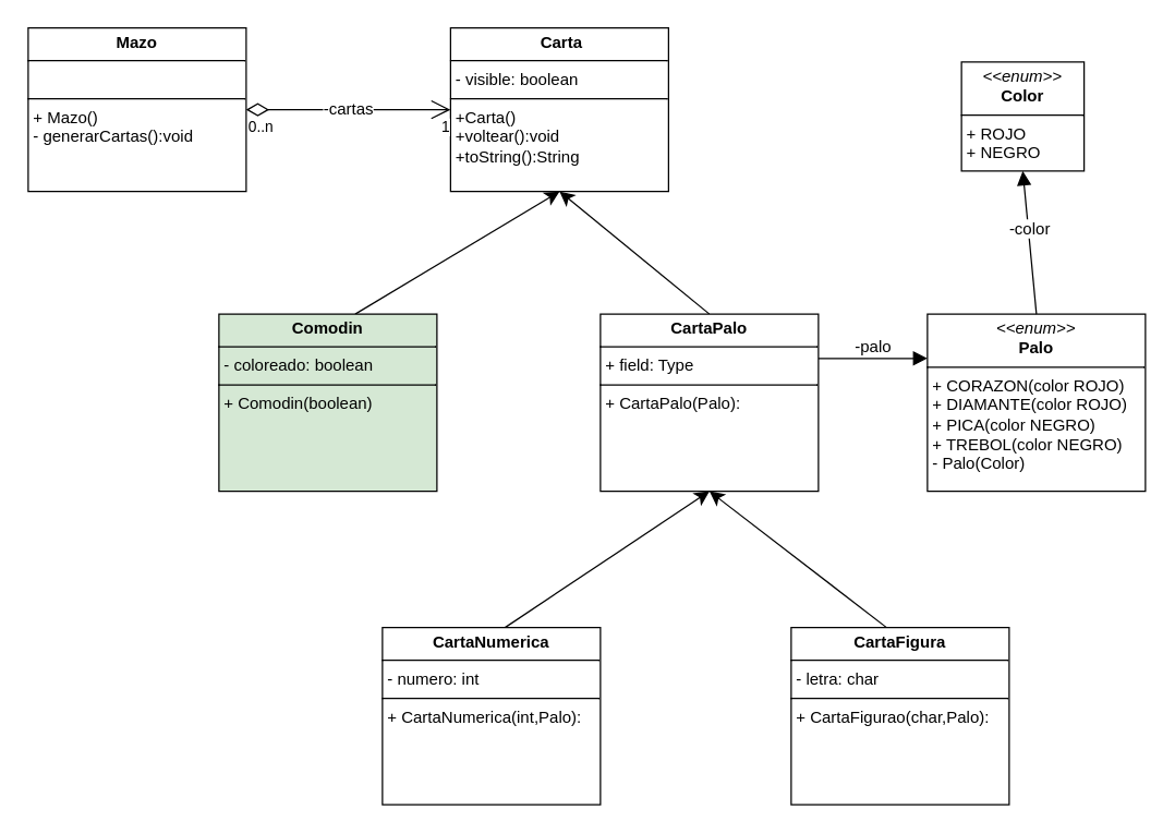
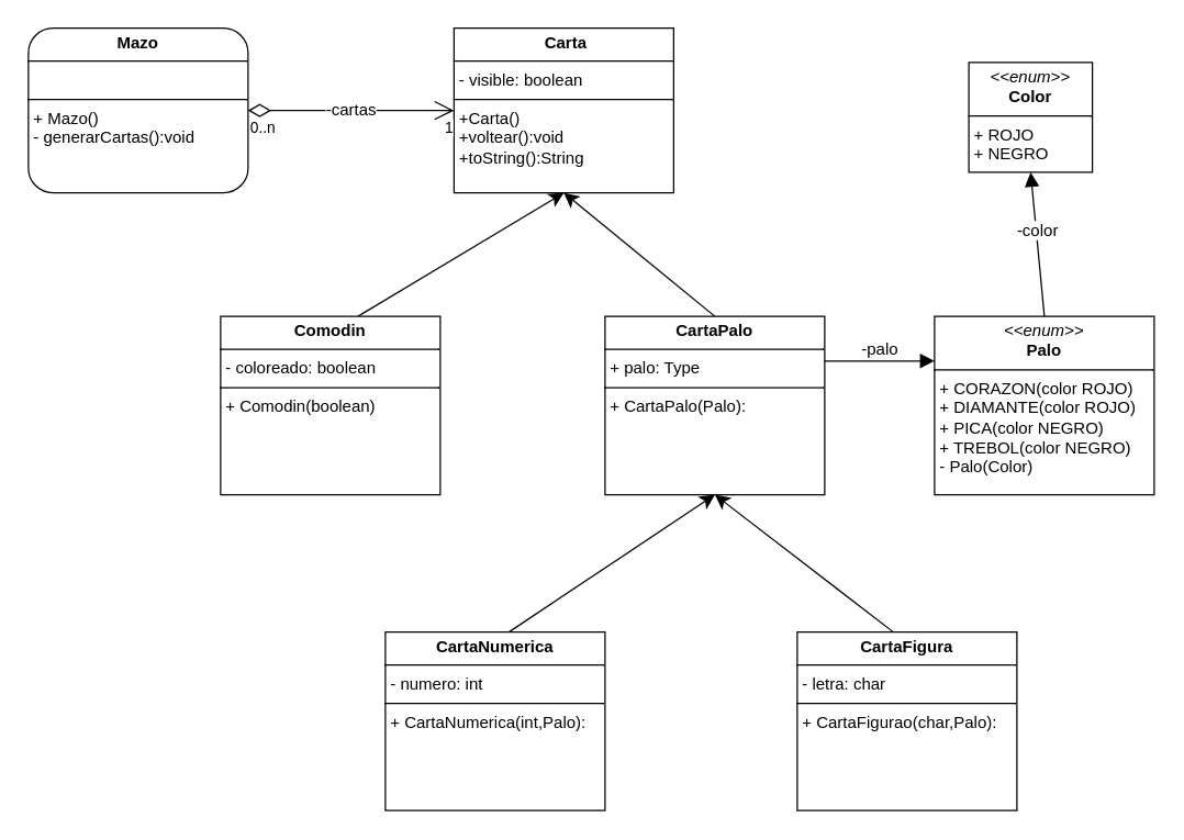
  <mxCell id="0" />
  <mxCell id="1" parent="0" />
  <mxCell id="2" value="&lt;p style=&quot;margin:0px;margin-top:4px;text-align:center;&quot;&gt;&lt;b&gt;&amp;nbsp;Carta&lt;/b&gt;&lt;/p&gt;&lt;hr size=&quot;1&quot; style=&quot;border-style:solid;&quot;&gt;&lt;p style=&quot;margin:0px;margin-left:4px;&quot;&gt;- visible: boolean&lt;/p&gt;&lt;hr size=&quot;1&quot; style=&quot;border-style:solid;&quot;&gt;&lt;p style=&quot;margin:0px;margin-left:4px;&quot;&gt;+Carta()&lt;/p&gt;&lt;p style=&quot;margin:0px;margin-left:4px;&quot;&gt;+voltear():void&lt;/p&gt;&lt;p style=&quot;margin:0px;margin-left:4px;&quot;&gt;+toString():String&lt;/p&gt;" style="verticalAlign=top;align=left;overflow=fill;html=1;whiteSpace=wrap;" parent="1" vertex="1"><mxGeometry x="330" y="20" width="160" height="120" as="geometry" /></mxCell>
- <mxCell id="3" value="&lt;p style=&quot;margin:0px;margin-top:4px;text-align:center;&quot;&gt;&lt;b&gt;Mazo&lt;/b&gt;&lt;/p&gt;&lt;hr size=&quot;1&quot; style=&quot;border-style:solid;&quot;&gt;&lt;p style=&quot;margin:0px;margin-left:4px;&quot;&gt;&lt;br&gt;&lt;/p&gt;&lt;hr size=&quot;1&quot; style=&quot;border-style:solid;&quot;&gt;&lt;p style=&quot;margin:0px;margin-left:4px;&quot;&gt;+ Mazo()&lt;/p&gt;&lt;p style=&quot;margin:0px;margin-left:4px;&quot;&gt;- generarCartas():void&lt;/p&gt;" style="verticalAlign=top;align=left;overflow=fill;html=1;whiteSpace=wrap;" parent="1" vertex="1"><mxGeometry x="20" y="20" width="160" height="120" as="geometry" /></mxCell>
+ <mxCell id="3" value="&lt;p style=&quot;margin:0px;margin-top:4px;text-align:center;&quot;&gt;&lt;b&gt;Mazo&lt;/b&gt;&lt;/p&gt;&lt;hr size=&quot;1&quot; style=&quot;border-style:solid;&quot;&gt;&lt;p style=&quot;margin:0px;margin-left:4px;&quot;&gt;&lt;br&gt;&lt;/p&gt;&lt;hr size=&quot;1&quot; style=&quot;border-style:solid;&quot;&gt;&lt;p style=&quot;margin:0px;margin-left:4px;&quot;&gt;+ Mazo()&lt;/p&gt;&lt;p style=&quot;margin:0px;margin-left:4px;&quot;&gt;- generarCartas():void&lt;/p&gt;" style="verticalAlign=top;align=left;overflow=fill;html=1;whiteSpace=wrap;rounded=1;" parent="1" vertex="1"><mxGeometry x="20" y="20" width="160" height="120" as="geometry" /></mxCell>
  <mxCell id="4" value="-cartas" style="endArrow=open;html=1;endSize=12;startArrow=diamondThin;startSize=14;startFill=0;edgeStyle=orthogonalEdgeStyle;rounded=0;fontSize=12;curved=1;exitX=1;exitY=0.5;exitDx=0;exitDy=0;entryX=0;entryY=0.5;entryDx=0;entryDy=0;" parent="1" source="3" target="2" edge="1"><mxGeometry relative="1" as="geometry"><mxPoint x="340" y="290" as="sourcePoint" /><mxPoint x="500" y="290" as="targetPoint" /></mxGeometry></mxCell>
  <mxCell id="5" value="0..n" style="edgeLabel;resizable=0;html=1;align=left;verticalAlign=top;" parent="4" connectable="0" vertex="1"><mxGeometry x="-1" relative="1" as="geometry" /></mxCell>
  <mxCell id="6" value="1" style="edgeLabel;resizable=0;html=1;align=right;verticalAlign=top;" parent="4" connectable="0" vertex="1"><mxGeometry x="1" relative="1" as="geometry" /></mxCell>
  <mxCell id="7" style="edgeStyle=none;curved=1;rounded=0;orthogonalLoop=1;jettySize=auto;html=1;exitX=0.5;exitY=0;exitDx=0;exitDy=0;entryX=0.5;entryY=1;entryDx=0;entryDy=0;fontSize=12;startSize=8;endSize=8;" parent="1" target="2" edge="1"><mxGeometry relative="1" as="geometry"><mxPoint x="260" y="230" as="sourcePoint" /></mxGeometry></mxCell>
  <mxCell id="8" value="&lt;p style=&quot;margin:0px;margin-top:4px;text-align:center;&quot;&gt;&lt;i&gt;&amp;lt;&amp;lt;enum&amp;gt;&amp;gt;&lt;/i&gt;&lt;br&gt;&lt;b&gt;Color&lt;/b&gt;&lt;/p&gt;&lt;hr size=&quot;1&quot; style=&quot;border-style:solid;&quot;&gt;&lt;p style=&quot;margin:0px;margin-left:4px;&quot;&gt;+ ROJO&lt;br&gt;&lt;/p&gt;&lt;p style=&quot;margin:0px;margin-left:4px;&quot;&gt;+ NEGRO&lt;/p&gt;" style="verticalAlign=top;align=left;overflow=fill;html=1;whiteSpace=wrap;" parent="1" vertex="1"><mxGeometry x="705" y="45" width="90" height="80" as="geometry" /></mxCell>
  <mxCell id="9" value="&lt;p style=&quot;margin:0px;margin-top:4px;text-align:center;&quot;&gt;&lt;i&gt;&amp;lt;&amp;lt;enum&amp;gt;&amp;gt;&lt;/i&gt;&lt;br&gt;&lt;b&gt;Palo&lt;/b&gt;&lt;/p&gt;&lt;hr size=&quot;1&quot; style=&quot;border-style:solid;&quot;&gt;&lt;p style=&quot;margin:0px;margin-left:4px;&quot;&gt;+ CORAZON(color ROJO)&lt;/p&gt;&lt;p style=&quot;margin:0px;margin-left:4px;&quot;&gt;+ DIAMANTE(color ROJO)&lt;/p&gt;&lt;p style=&quot;margin:0px;margin-left:4px;&quot;&gt;+ PICA(color NEGRO)&lt;/p&gt;&lt;p style=&quot;margin:0px;margin-left:4px;&quot;&gt;+ TREBOL(color NEGRO)&lt;/p&gt;&lt;p style=&quot;margin:0px;margin-left:4px;&quot;&gt;- Palo(Color)&lt;/p&gt;" style="verticalAlign=top;align=left;overflow=fill;html=1;whiteSpace=wrap;" parent="1" vertex="1"><mxGeometry x="680" y="230" width="160" height="130" as="geometry" /></mxCell>
  <mxCell id="10" style="edgeStyle=none;curved=1;rounded=0;orthogonalLoop=1;jettySize=auto;html=1;exitX=0.5;exitY=1;exitDx=0;exitDy=0;fontSize=12;startSize=8;endSize=8;" parent="1" edge="1"><mxGeometry relative="1" as="geometry"><mxPoint x="260" y="360" as="sourcePoint" /><mxPoint x="260" y="360" as="targetPoint" /></mxGeometry></mxCell>
  <mxCell id="11" style="edgeStyle=none;curved=1;rounded=0;orthogonalLoop=1;jettySize=auto;html=1;exitX=0.5;exitY=0;exitDx=0;exitDy=0;entryX=0.5;entryY=1;entryDx=0;entryDy=0;fontSize=12;startSize=8;endSize=8;" parent="1" target="2" edge="1"><mxGeometry relative="1" as="geometry"><mxPoint x="520" y="230" as="sourcePoint" /></mxGeometry></mxCell>
  <mxCell id="12" value="-palo" style="html=1;verticalAlign=bottom;endArrow=block;curved=0;rounded=0;fontSize=12;startSize=8;endSize=8;entryX=0;entryY=0.25;entryDx=0;entryDy=0;exitX=1;exitY=0.25;exitDx=0;exitDy=0;" parent="1" target="9" edge="1"><mxGeometry width="80" relative="1" as="geometry"><mxPoint x="600" y="262.5" as="sourcePoint" /><mxPoint x="480" y="290" as="targetPoint" /><Array as="points" /></mxGeometry></mxCell>
  <mxCell id="13" value="-color" style="html=1;verticalAlign=bottom;endArrow=block;curved=0;rounded=0;fontSize=12;startSize=8;endSize=8;entryX=0.5;entryY=1;entryDx=0;entryDy=0;exitX=0.5;exitY=0;exitDx=0;exitDy=0;" parent="1" source="9" target="8" edge="1"><mxGeometry width="80" relative="1" as="geometry"><mxPoint x="570" y="430" as="sourcePoint" /><mxPoint x="500" y="510" as="targetPoint" /></mxGeometry></mxCell>
  <mxCell id="14" style="edgeStyle=none;curved=1;rounded=0;orthogonalLoop=1;jettySize=auto;html=1;exitX=0.5;exitY=0;exitDx=0;exitDy=0;fontSize=12;startSize=8;endSize=8;entryX=0.5;entryY=1;entryDx=0;entryDy=0;" parent="1" edge="1"><mxGeometry relative="1" as="geometry"><mxPoint x="520" y="360" as="targetPoint" /><mxPoint x="650" y="460" as="sourcePoint" /></mxGeometry></mxCell>
  <mxCell id="15" style="edgeStyle=none;curved=1;rounded=0;orthogonalLoop=1;jettySize=auto;html=1;exitX=0.5;exitY=0;exitDx=0;exitDy=0;entryX=0.5;entryY=1;entryDx=0;entryDy=0;fontSize=12;startSize=8;endSize=8;" parent="1" edge="1"><mxGeometry relative="1" as="geometry"><mxPoint x="370" y="460" as="sourcePoint" /><mxPoint x="520" y="360" as="targetPoint" /></mxGeometry></mxCell>
- <mxCell id="16" value="&lt;p style=&quot;margin:0px;margin-top:4px;text-align:center;&quot;&gt;&lt;b&gt;CartaPalo&lt;/b&gt;&lt;/p&gt;&lt;hr size=&quot;1&quot; style=&quot;border-style:solid;&quot;&gt;&lt;p style=&quot;margin:0px;margin-left:4px;&quot;&gt;+ field: Type&lt;/p&gt;&lt;hr size=&quot;1&quot; style=&quot;border-style:solid;&quot;&gt;&lt;p style=&quot;margin:0px;margin-left:4px;&quot;&gt;+ CartaPalo(Palo):&amp;nbsp;&lt;/p&gt;" style="verticalAlign=top;align=left;overflow=fill;html=1;whiteSpace=wrap;" parent="1" vertex="1"><mxGeometry x="440" y="230" width="160" height="130" as="geometry" /></mxCell>
+ <mxCell id="16" value="&lt;p style=&quot;margin:0px;margin-top:4px;text-align:center;&quot;&gt;&lt;b&gt;CartaPalo&lt;/b&gt;&lt;/p&gt;&lt;hr size=&quot;1&quot; style=&quot;border-style:solid;&quot;&gt;&lt;p style=&quot;margin:0px;margin-left:4px;&quot;&gt;+ palo: Type&lt;/p&gt;&lt;hr size=&quot;1&quot; style=&quot;border-style:solid;&quot;&gt;&lt;p style=&quot;margin:0px;margin-left:4px;&quot;&gt;+ CartaPalo(Palo):&amp;nbsp;&lt;/p&gt;" style="verticalAlign=top;align=left;overflow=fill;html=1;whiteSpace=wrap;" parent="1" vertex="1"><mxGeometry x="440" y="230" width="160" height="130" as="geometry" /></mxCell>
  <mxCell id="17" value="&lt;p style=&quot;margin:0px;margin-top:4px;text-align:center;&quot;&gt;&lt;b&gt;CartaNumerica&lt;/b&gt;&lt;/p&gt;&lt;hr size=&quot;1&quot; style=&quot;border-style:solid;&quot;&gt;&lt;p style=&quot;margin:0px;margin-left:4px;&quot;&gt;- numero: int&lt;/p&gt;&lt;hr size=&quot;1&quot; style=&quot;border-style:solid;&quot;&gt;&lt;p style=&quot;margin:0px;margin-left:4px;&quot;&gt;+ CartaNumerica(int,Palo):&amp;nbsp;&lt;/p&gt;" style="verticalAlign=top;align=left;overflow=fill;html=1;whiteSpace=wrap;" parent="1" vertex="1"><mxGeometry x="280" y="460" width="160" height="130" as="geometry" /></mxCell>
  <mxCell id="18" value="&lt;p style=&quot;margin:0px;margin-top:4px;text-align:center;&quot;&gt;&lt;b&gt;CartaFigura&lt;/b&gt;&lt;/p&gt;&lt;hr size=&quot;1&quot; style=&quot;border-style:solid;&quot;&gt;&lt;p style=&quot;margin:0px;margin-left:4px;&quot;&gt;- letra: char&lt;/p&gt;&lt;hr size=&quot;1&quot; style=&quot;border-style:solid;&quot;&gt;&lt;p style=&quot;margin:0px;margin-left:4px;&quot;&gt;+ CartaFigurao(char,Palo):&amp;nbsp;&lt;/p&gt;" style="verticalAlign=top;align=left;overflow=fill;html=1;whiteSpace=wrap;" parent="1" vertex="1"><mxGeometry x="580" y="460" width="160" height="130" as="geometry" /></mxCell>
- <mxCell id="19" value="&lt;p style=&quot;margin:0px;margin-top:4px;text-align:center;&quot;&gt;&lt;b&gt;Comodin&lt;/b&gt;&lt;/p&gt;&lt;hr size=&quot;1&quot; style=&quot;border-style:solid;&quot;&gt;&lt;p style=&quot;margin:0px;margin-left:4px;&quot;&gt;- coloreado: boolean&lt;/p&gt;&lt;hr size=&quot;1&quot; style=&quot;border-style:solid;&quot;&gt;&lt;p style=&quot;margin:0px;margin-left:4px;&quot;&gt;+ Comodin(boolean)&amp;nbsp;&lt;/p&gt;" style="verticalAlign=top;align=left;overflow=fill;html=1;whiteSpace=wrap;fillColor=#d5e8d4;" parent="1" vertex="1"><mxGeometry x="160" y="230" width="160" height="130" as="geometry" /></mxCell>
+ <mxCell id="19" value="&lt;p style=&quot;margin:0px;margin-top:4px;text-align:center;&quot;&gt;&lt;b&gt;Comodin&lt;/b&gt;&lt;/p&gt;&lt;hr size=&quot;1&quot; style=&quot;border-style:solid;&quot;&gt;&lt;p style=&quot;margin:0px;margin-left:4px;&quot;&gt;- coloreado: boolean&lt;/p&gt;&lt;hr size=&quot;1&quot; style=&quot;border-style:solid;&quot;&gt;&lt;p style=&quot;margin:0px;margin-left:4px;&quot;&gt;+ Comodin(boolean)&amp;nbsp;&lt;/p&gt;" style="verticalAlign=top;align=left;overflow=fill;html=1;whiteSpace=wrap;" parent="1" vertex="1"><mxGeometry x="160" y="230" width="160" height="130" as="geometry" /></mxCell>
